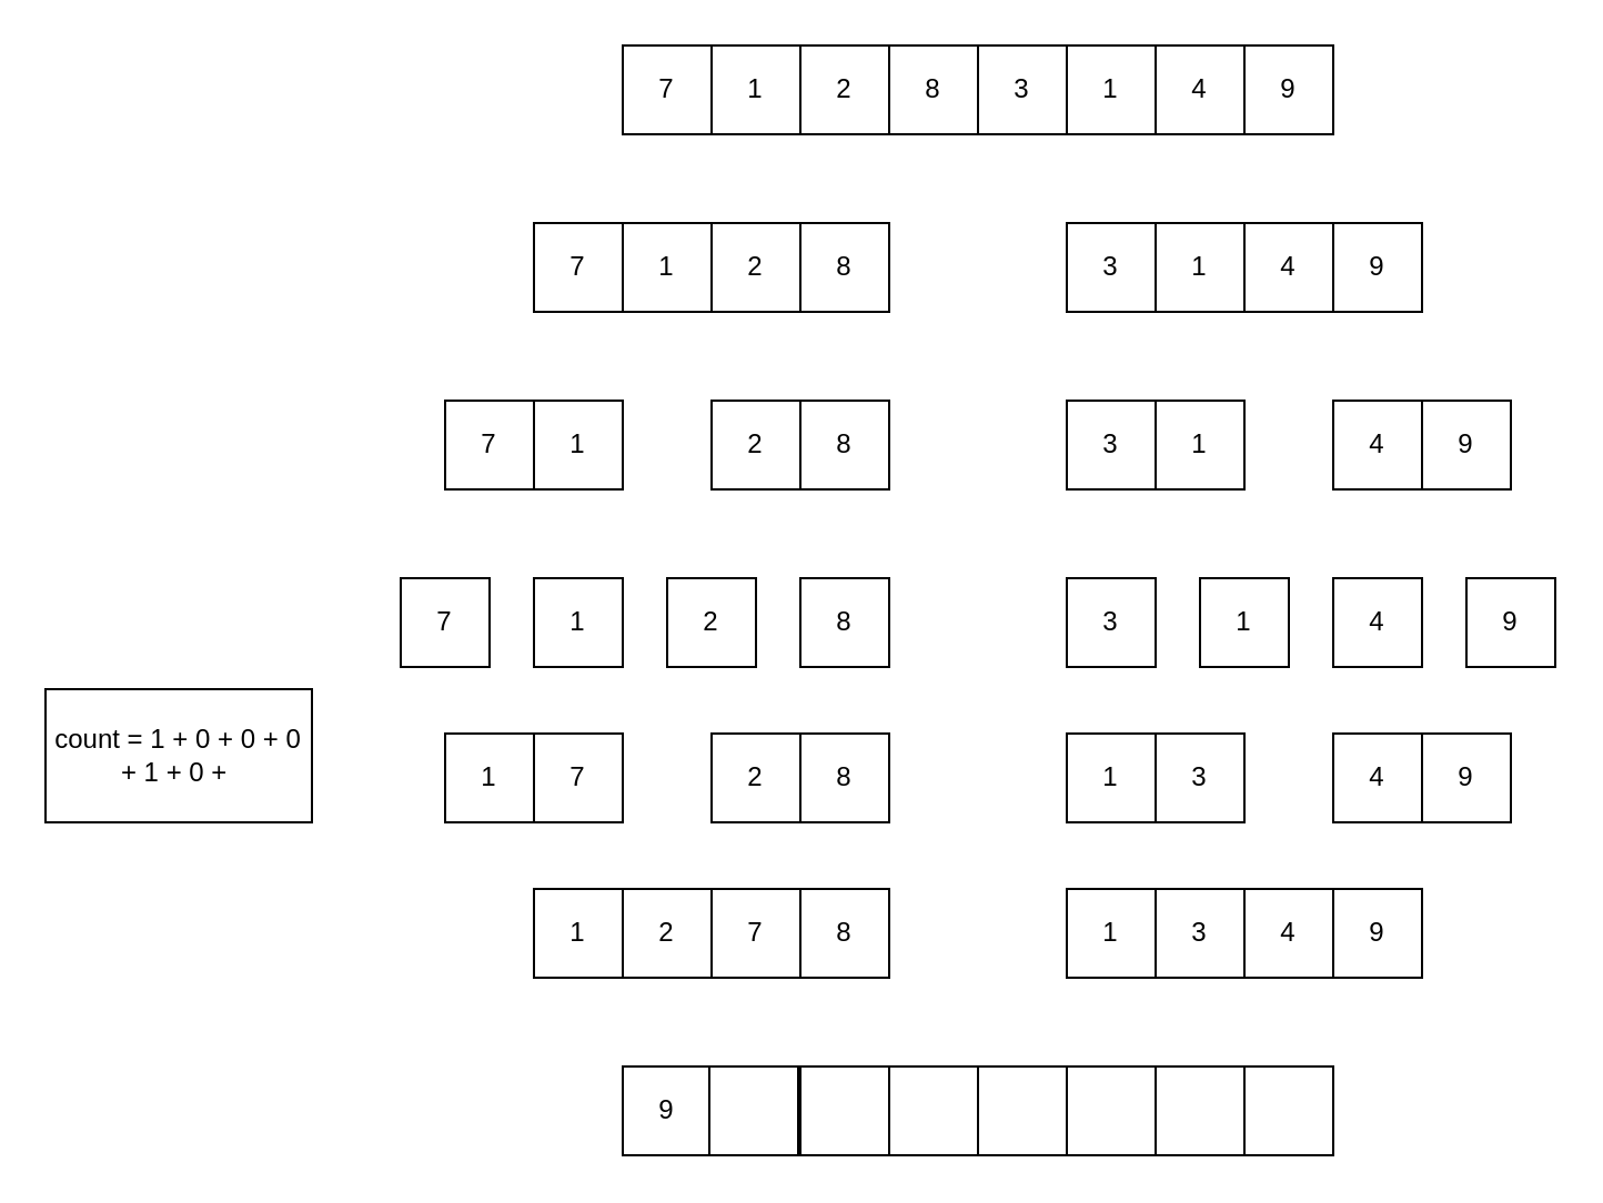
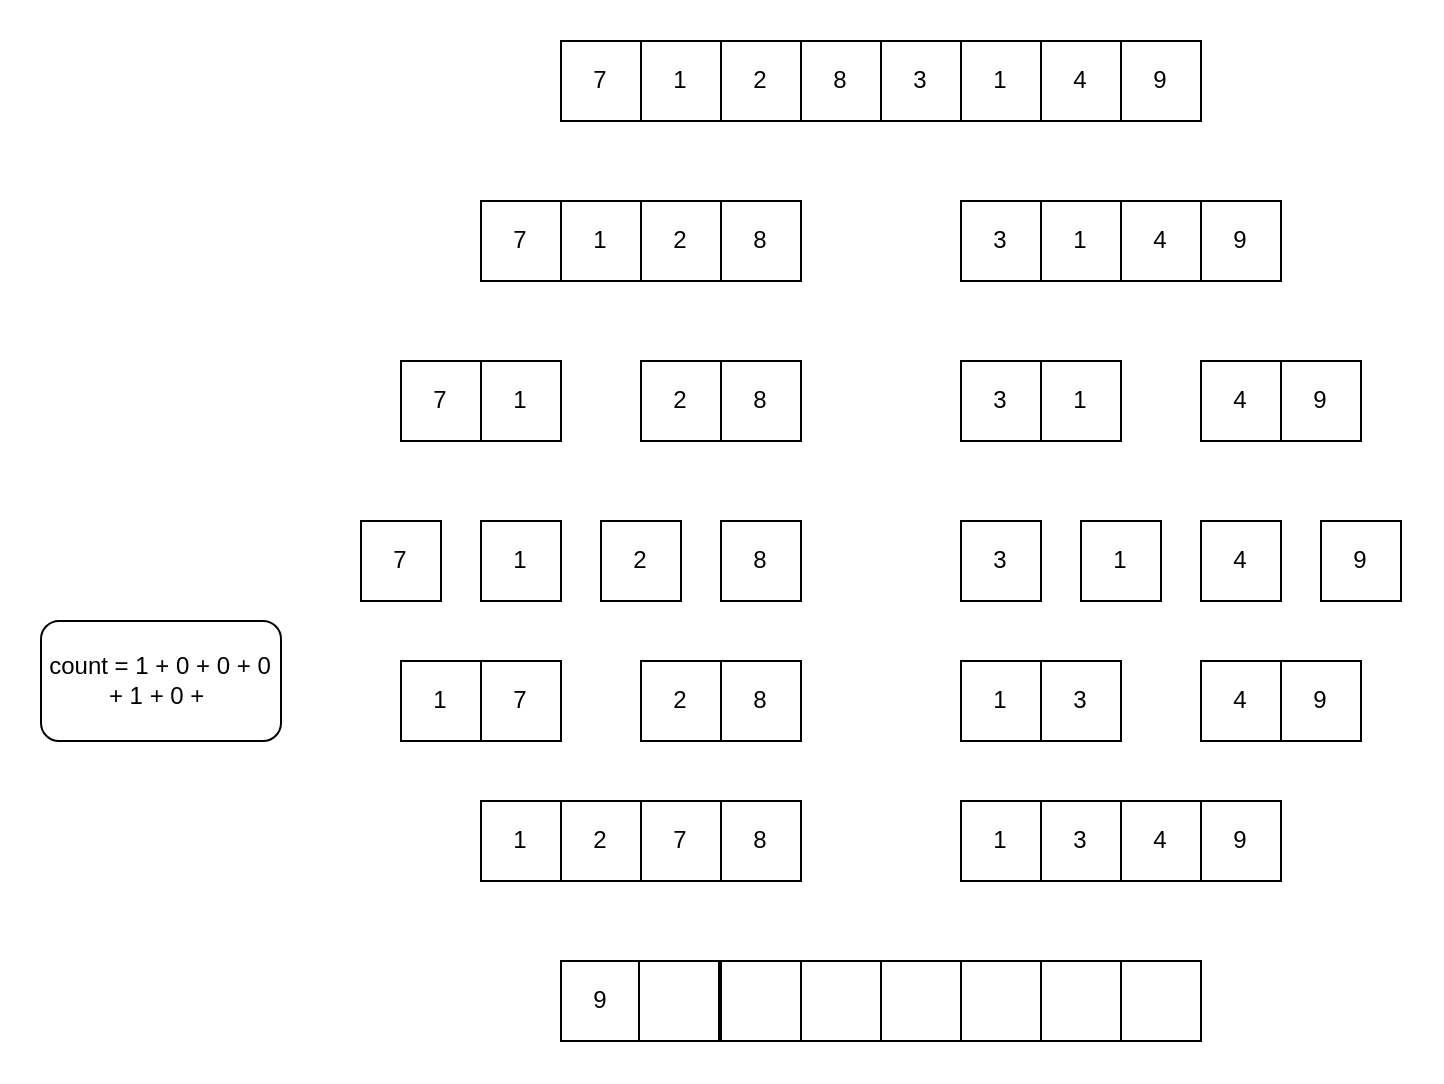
  <mxCell id="0" />
  <mxCell id="1" parent="0" />
  <mxCell id="2" value="7" style="whiteSpace=wrap;html=1;aspect=fixed;" parent="1" vertex="1"><mxGeometry x="280" y="20" width="40" height="40" as="geometry" /></mxCell>
  <mxCell id="3" value="9" style="whiteSpace=wrap;html=1;aspect=fixed;" parent="1" vertex="1"><mxGeometry x="560" y="20" width="40" height="40" as="geometry" /></mxCell>
  <mxCell id="4" value="4" style="whiteSpace=wrap;html=1;aspect=fixed;" parent="1" vertex="1"><mxGeometry x="520" y="20" width="40" height="40" as="geometry" /></mxCell>
  <mxCell id="5" value="1" style="whiteSpace=wrap;html=1;aspect=fixed;" parent="1" vertex="1"><mxGeometry x="480" y="20" width="40" height="40" as="geometry" /></mxCell>
  <mxCell id="6" value="3" style="whiteSpace=wrap;html=1;aspect=fixed;" parent="1" vertex="1"><mxGeometry x="440" y="20" width="40" height="40" as="geometry" /></mxCell>
  <mxCell id="7" value="8" style="whiteSpace=wrap;html=1;aspect=fixed;" parent="1" vertex="1"><mxGeometry x="400" y="20" width="40" height="40" as="geometry" /></mxCell>
  <mxCell id="8" value="2" style="whiteSpace=wrap;html=1;aspect=fixed;" parent="1" vertex="1"><mxGeometry x="360" y="20" width="40" height="40" as="geometry" /></mxCell>
  <mxCell id="9" value="1" style="whiteSpace=wrap;html=1;aspect=fixed;" parent="1" vertex="1"><mxGeometry x="320" y="20" width="40" height="40" as="geometry" /></mxCell>
  <mxCell id="10" value="7" style="whiteSpace=wrap;html=1;aspect=fixed;" parent="1" vertex="1"><mxGeometry x="240" y="100" width="40" height="40" as="geometry" /></mxCell>
  <mxCell id="11" value="9" style="whiteSpace=wrap;html=1;aspect=fixed;" parent="1" vertex="1"><mxGeometry x="600" y="100" width="40" height="40" as="geometry" /></mxCell>
  <mxCell id="12" value="4" style="whiteSpace=wrap;html=1;aspect=fixed;" parent="1" vertex="1"><mxGeometry x="560" y="100" width="40" height="40" as="geometry" /></mxCell>
  <mxCell id="13" value="1" style="whiteSpace=wrap;html=1;aspect=fixed;" parent="1" vertex="1"><mxGeometry x="520" y="100" width="40" height="40" as="geometry" /></mxCell>
  <mxCell id="14" value="3" style="whiteSpace=wrap;html=1;aspect=fixed;" parent="1" vertex="1"><mxGeometry x="480" y="100" width="40" height="40" as="geometry" /></mxCell>
  <mxCell id="15" value="8" style="whiteSpace=wrap;html=1;aspect=fixed;" parent="1" vertex="1"><mxGeometry x="360" y="100" width="40" height="40" as="geometry" /></mxCell>
  <mxCell id="16" value="2" style="whiteSpace=wrap;html=1;aspect=fixed;" parent="1" vertex="1"><mxGeometry x="320" y="100" width="40" height="40" as="geometry" /></mxCell>
  <mxCell id="17" value="1" style="whiteSpace=wrap;html=1;aspect=fixed;" parent="1" vertex="1"><mxGeometry x="280" y="100" width="40" height="40" as="geometry" /></mxCell>
  <mxCell id="18" value="7" style="whiteSpace=wrap;html=1;aspect=fixed;" parent="1" vertex="1"><mxGeometry x="200" y="180" width="40" height="40" as="geometry" /></mxCell>
  <mxCell id="19" value="9" style="whiteSpace=wrap;html=1;aspect=fixed;" parent="1" vertex="1"><mxGeometry x="640" y="180" width="40" height="40" as="geometry" /></mxCell>
  <mxCell id="20" value="4" style="whiteSpace=wrap;html=1;aspect=fixed;" parent="1" vertex="1"><mxGeometry x="600" y="180" width="40" height="40" as="geometry" /></mxCell>
  <mxCell id="21" value="1" style="whiteSpace=wrap;html=1;aspect=fixed;" parent="1" vertex="1"><mxGeometry x="520" y="180" width="40" height="40" as="geometry" /></mxCell>
  <mxCell id="22" value="3" style="whiteSpace=wrap;html=1;aspect=fixed;" parent="1" vertex="1"><mxGeometry x="480" y="180" width="40" height="40" as="geometry" /></mxCell>
  <mxCell id="23" value="8" style="whiteSpace=wrap;html=1;aspect=fixed;" parent="1" vertex="1"><mxGeometry x="360" y="180" width="40" height="40" as="geometry" /></mxCell>
  <mxCell id="24" value="2" style="whiteSpace=wrap;html=1;aspect=fixed;" parent="1" vertex="1"><mxGeometry x="320" y="180" width="40" height="40" as="geometry" /></mxCell>
  <mxCell id="25" value="1" style="whiteSpace=wrap;html=1;aspect=fixed;" parent="1" vertex="1"><mxGeometry x="240" y="180" width="40" height="40" as="geometry" /></mxCell>
  <mxCell id="26" value="7" style="whiteSpace=wrap;html=1;aspect=fixed;" parent="1" vertex="1"><mxGeometry x="180" y="260" width="40" height="40" as="geometry" /></mxCell>
  <mxCell id="27" value="9" style="whiteSpace=wrap;html=1;aspect=fixed;" parent="1" vertex="1"><mxGeometry x="660" y="260" width="40" height="40" as="geometry" /></mxCell>
  <mxCell id="28" value="4" style="whiteSpace=wrap;html=1;aspect=fixed;" parent="1" vertex="1"><mxGeometry x="600" y="260" width="40" height="40" as="geometry" /></mxCell>
  <mxCell id="29" value="1" style="whiteSpace=wrap;html=1;aspect=fixed;" parent="1" vertex="1"><mxGeometry x="540" y="260" width="40" height="40" as="geometry" /></mxCell>
  <mxCell id="30" value="3" style="whiteSpace=wrap;html=1;aspect=fixed;" parent="1" vertex="1"><mxGeometry x="480" y="260" width="40" height="40" as="geometry" /></mxCell>
  <mxCell id="31" value="8" style="whiteSpace=wrap;html=1;aspect=fixed;" parent="1" vertex="1"><mxGeometry x="360" y="260" width="40" height="40" as="geometry" /></mxCell>
  <mxCell id="32" value="2" style="whiteSpace=wrap;html=1;aspect=fixed;" parent="1" vertex="1"><mxGeometry x="300" y="260" width="40" height="40" as="geometry" /></mxCell>
  <mxCell id="33" value="1" style="whiteSpace=wrap;html=1;aspect=fixed;" parent="1" vertex="1"><mxGeometry x="240" y="260" width="40" height="40" as="geometry" /></mxCell>
  <mxCell id="34" value="1" style="whiteSpace=wrap;html=1;aspect=fixed;" parent="1" vertex="1"><mxGeometry x="200" y="330" width="40" height="40" as="geometry" /></mxCell>
  <mxCell id="35" value="7" style="whiteSpace=wrap;html=1;aspect=fixed;" parent="1" vertex="1"><mxGeometry x="240" y="330" width="40" height="40" as="geometry" /></mxCell>
- <mxCell id="36" value="count = 1 + 0 + 0 + 0 + 1 + 0 +&amp;nbsp;" style="rounded=0;whiteSpace=wrap;html=1;" parent="1" vertex="1"><mxGeometry x="20" y="310" width="120" height="60" as="geometry" /></mxCell>
+ <mxCell id="36" value="count = 1 + 0 + 0 + 0 + 1 + 0 +&amp;nbsp;" style="whiteSpace=wrap;html=1;rounded=1;" parent="1" vertex="1"><mxGeometry x="20" y="310" width="120" height="60" as="geometry" /></mxCell>
  <mxCell id="37" value="8" style="whiteSpace=wrap;html=1;aspect=fixed;" parent="1" vertex="1"><mxGeometry x="360" y="330" width="40" height="40" as="geometry" /></mxCell>
  <mxCell id="38" value="2" style="whiteSpace=wrap;html=1;aspect=fixed;" parent="1" vertex="1"><mxGeometry x="320" y="330" width="40" height="40" as="geometry" /></mxCell>
  <mxCell id="39" value="3" style="whiteSpace=wrap;html=1;aspect=fixed;" parent="1" vertex="1"><mxGeometry x="520" y="330" width="40" height="40" as="geometry" /></mxCell>
  <mxCell id="40" value="1" style="whiteSpace=wrap;html=1;aspect=fixed;" parent="1" vertex="1"><mxGeometry x="480" y="330" width="40" height="40" as="geometry" /></mxCell>
  <mxCell id="41" value="9" style="whiteSpace=wrap;html=1;aspect=fixed;" parent="1" vertex="1"><mxGeometry x="640" y="330" width="40" height="40" as="geometry" /></mxCell>
  <mxCell id="42" value="4" style="whiteSpace=wrap;html=1;aspect=fixed;" parent="1" vertex="1"><mxGeometry x="600" y="330" width="40" height="40" as="geometry" /></mxCell>
  <mxCell id="43" value="1" style="whiteSpace=wrap;html=1;aspect=fixed;" parent="1" vertex="1"><mxGeometry x="240" y="400" width="40" height="40" as="geometry" /></mxCell>
  <mxCell id="44" value="8" style="whiteSpace=wrap;html=1;aspect=fixed;" parent="1" vertex="1"><mxGeometry x="360" y="400" width="40" height="40" as="geometry" /></mxCell>
  <mxCell id="45" value="7" style="whiteSpace=wrap;html=1;aspect=fixed;" parent="1" vertex="1"><mxGeometry x="320" y="400" width="40" height="40" as="geometry" /></mxCell>
  <mxCell id="46" value="2" style="whiteSpace=wrap;html=1;aspect=fixed;" parent="1" vertex="1"><mxGeometry x="280" y="400" width="40" height="40" as="geometry" /></mxCell>
  <mxCell id="47" value="9" style="whiteSpace=wrap;html=1;aspect=fixed;" parent="1" vertex="1"><mxGeometry x="600" y="400" width="40" height="40" as="geometry" /></mxCell>
  <mxCell id="48" value="4" style="whiteSpace=wrap;html=1;aspect=fixed;" parent="1" vertex="1"><mxGeometry x="560" y="400" width="40" height="40" as="geometry" /></mxCell>
  <mxCell id="49" value="3" style="whiteSpace=wrap;html=1;aspect=fixed;" parent="1" vertex="1"><mxGeometry x="520" y="400" width="40" height="40" as="geometry" /></mxCell>
  <mxCell id="50" value="1" style="whiteSpace=wrap;html=1;aspect=fixed;" parent="1" vertex="1"><mxGeometry x="480" y="400" width="40" height="40" as="geometry" /></mxCell>
  <mxCell id="51" value="9" style="whiteSpace=wrap;html=1;aspect=fixed;" parent="1" vertex="1"><mxGeometry x="280" y="480" width="40" height="40" as="geometry" /></mxCell>
  <mxCell id="52" value="" style="whiteSpace=wrap;html=1;aspect=fixed;" parent="1" vertex="1"><mxGeometry x="560" y="480" width="40" height="40" as="geometry" /></mxCell>
  <mxCell id="53" value="" style="whiteSpace=wrap;html=1;aspect=fixed;" parent="1" vertex="1"><mxGeometry x="520" y="480" width="40" height="40" as="geometry" /></mxCell>
  <mxCell id="54" value="" style="whiteSpace=wrap;html=1;aspect=fixed;" parent="1" vertex="1"><mxGeometry x="480" y="480" width="40" height="40" as="geometry" /></mxCell>
  <mxCell id="55" value="" style="whiteSpace=wrap;html=1;aspect=fixed;" parent="1" vertex="1"><mxGeometry x="440" y="480" width="40" height="40" as="geometry" /></mxCell>
  <mxCell id="56" value="" style="whiteSpace=wrap;html=1;aspect=fixed;" parent="1" vertex="1"><mxGeometry x="400" y="480" width="40" height="40" as="geometry" /></mxCell>
  <mxCell id="57" value="" style="whiteSpace=wrap;html=1;aspect=fixed;" parent="1" vertex="1"><mxGeometry x="360" y="480" width="40" height="40" as="geometry" /></mxCell>
  <mxCell id="58" value="" style="whiteSpace=wrap;html=1;aspect=fixed;" parent="1" vertex="1"><mxGeometry x="319" y="480" width="40" height="40" as="geometry" /></mxCell>
